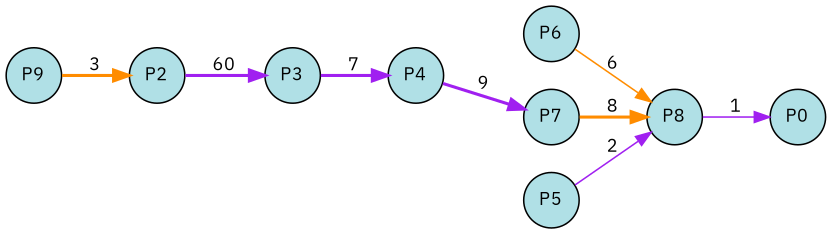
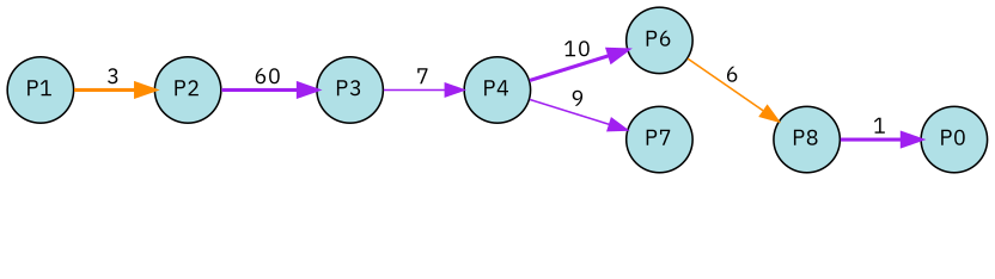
  digraph {
    fontname="IBM Plex Sans"
    rankdir=LR
    splines=true
    node [fillcolor=powderblue fixedsize=true fontcolor=black fontname="IBM Plex Sans" fontsize=12 margin=0 shape=circle style=filled]
    edge [color=purple fontcolor=black fontname="IBM Plex Sans" fontsize=12 margin=0 style=bold]
-   n1 [label=P9 width=0.5]
+   n1 [label=P1 width=0.5]
    n2 [label=P2 width=0.5]
    n3 [label=P3 width=0.5]
    n4 [label=P4 width=0.5]
-   n5 [label=P5 width=0.5]
    n6 [label=P6 width=0.5]
    n7 [label=P7 width=0.5]
    n8 [label=P8 width=0.5]
    n9 [label=P0 width=0.5]
    subgraph sub_1 {
      rank=same
      n1
    }
    subgraph sub_2 {
      rank=same
      n2
    }
    subgraph sub_3 {
      rank=same
      n3
    }
    subgraph sub_4 {
      rank=same
      n4
    }
    subgraph sub_5 {
      rank=same
-     n5
      n6
      n7
    }
    subgraph sub_6 {
      rank=same
      n8
    }
    subgraph sub_7 {
      rank=same
      n9
    }
    n1 -> n2 [color=darkorange label=3]
    n2 -> n3 [label=60]
-   n3 -> n4 [label=7]
-   n4 -> n7 [label=9]
-   n5 -> n8 [label=2 style=solid]
+   n3 -> n4 [label=7 style=solid]
+   n4 -> n6 [label=10]
+   n4 -> n7 [label=9 style=solid]
    n6 -> n8 [color=darkorange label=6 style=solid]
-   n7 -> n8 [color=darkorange label=8]
-   n8 -> n9 [label=1 style=solid]
+   n8 -> n9 [label=1]
  }
